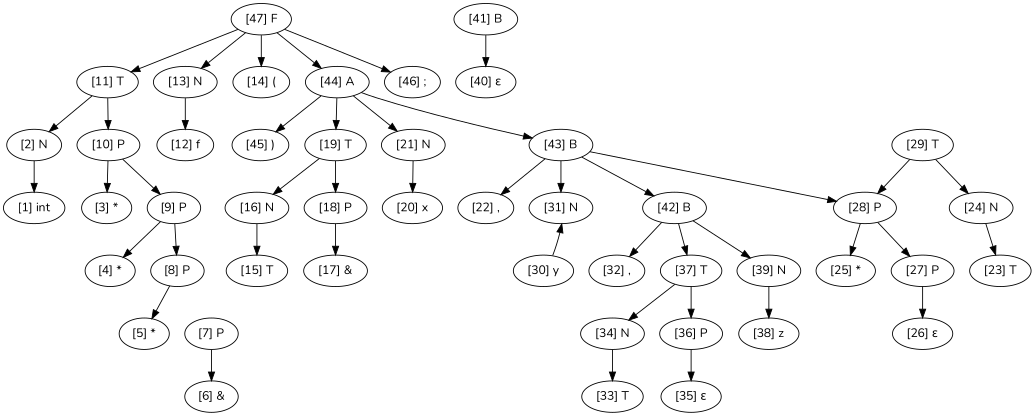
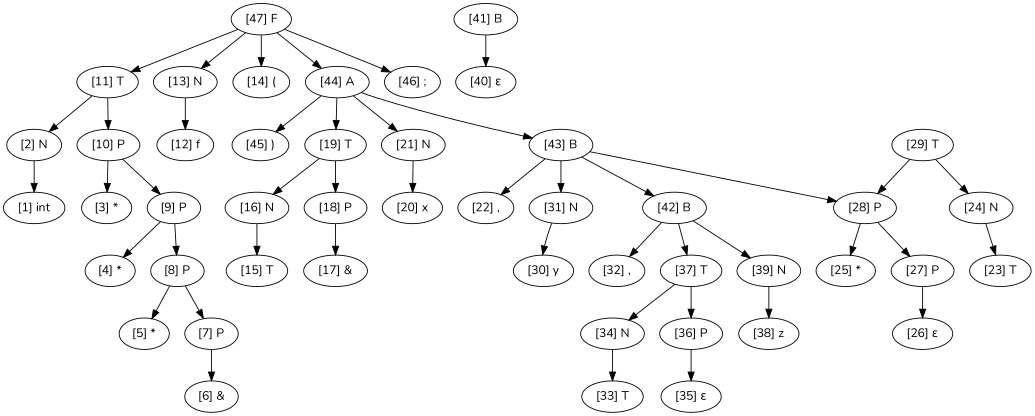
  digraph {
    fontname=Nunito
    node [fontname=Nunito]
    edge [fontname=Nunito]
    "[47] F"
    "[11] T"
    "[13] N"
    "[14] ("
    "[44] A"
    "[46] ;"
    "[2] N"
    "[10] P"
    "[12] f"
    "[45] )"
    "[19] T"
    "[21] N"
    "[43] B"
    "[1] int"
    "[3] *"
    "[9] P"
    "[16] N"
    "[18] P"
    "[20] x"
    "[22] ,"
    "[31] N"
    "[42] B"
    "[28] P"
    "[4] *"
    "[8] P"
    "[5] *"
    "[7] P"
    "[6] &"
    "[15] T"
    "[17] &"
    "[29] T"
    "[24] N"
    "[30] y"
    "[32] ,"
    "[37] T"
    "[39] N"
    "[23] T"
    "[25] *"
    "[27] P"
    "[34] N"
    "[36] P"
    "[38] z"
    "[41] B"
    "[40] ε"
    "[26] ε"
    "[33] T"
    "[35] ε"
    "[47] F" -> "[11] T"
    "[47] F" -> "[13] N"
    "[47] F" -> "[14] ("
    "[47] F" -> "[44] A"
    "[47] F" -> "[46] ;"
    "[11] T" -> "[2] N"
    "[11] T" -> "[10] P"
    "[13] N" -> "[12] f"
    "[44] A" -> "[45] )"
    "[44] A" -> "[19] T"
    "[44] A" -> "[21] N"
    "[44] A" -> "[43] B"
    "[2] N" -> "[1] int"
    "[10] P" -> "[3] *"
    "[10] P" -> "[9] P"
    "[19] T" -> "[16] N"
    "[19] T" -> "[18] P"
    "[21] N" -> "[20] x"
    "[43] B" -> "[22] ,"
    "[43] B" -> "[31] N"
    "[43] B" -> "[42] B"
    "[43] B" -> "[28] P"
    "[9] P" -> "[4] *"
    "[9] P" -> "[8] P"
    "[16] N" -> "[15] T"
    "[18] P" -> "[17] &"
-   "[30] y" -> "[31] N"
+   "[31] N" -> "[30] y"
    "[42] B" -> "[32] ,"
    "[42] B" -> "[37] T"
    "[42] B" -> "[39] N"
    "[28] P" -> "[25] *"
    "[28] P" -> "[27] P"
    "[8] P" -> "[5] *"
+   "[8] P" -> "[7] P"
    "[7] P" -> "[6] &"
    "[29] T" -> "[28] P"
    "[29] T" -> "[24] N"
    "[24] N" -> "[23] T"
    "[37] T" -> "[34] N"
    "[37] T" -> "[36] P"
    "[39] N" -> "[38] z"
    "[27] P" -> "[26] ε"
    "[34] N" -> "[33] T"
    "[36] P" -> "[35] ε"
    "[41] B" -> "[40] ε"
  }
